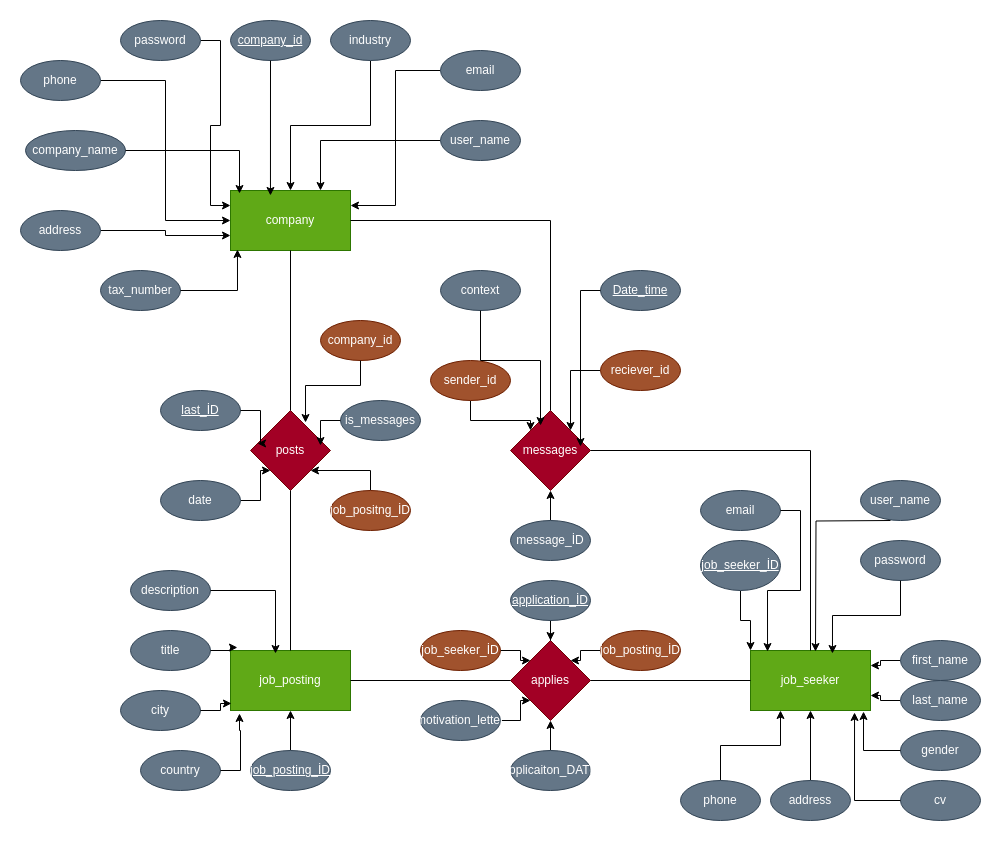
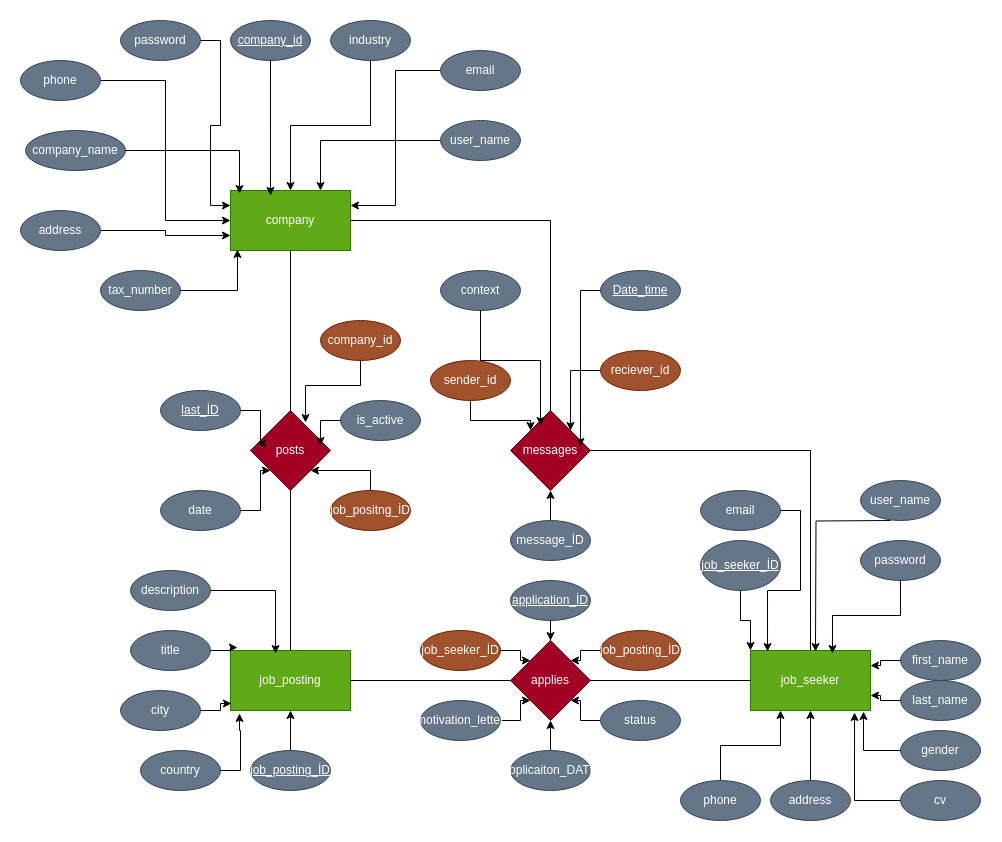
  <mxCell id="0" />
  <mxCell id="1" parent="0" />
  <mxCell id="2" value="company" style="rounded=0;whiteSpace=wrap;html=1;fillColor=#60a917;fontColor=#ffffff;strokeColor=#2D7600;" parent="1" vertex="1"><mxGeometry x="230" y="190" width="120" height="60" as="geometry" /></mxCell>
  <mxCell id="3" value="job_posting" style="rounded=0;whiteSpace=wrap;html=1;fillColor=#60a917;fontColor=#ffffff;strokeColor=#2D7600;" parent="1" vertex="1"><mxGeometry x="230" y="650" width="120" height="60" as="geometry" /></mxCell>
  <mxCell id="4" value="posts" style="rhombus;whiteSpace=wrap;html=1;fillColor=#a20025;fontColor=#ffffff;strokeColor=#6F0000;" parent="1" vertex="1"><mxGeometry x="250" y="410" width="80" height="80" as="geometry" /></mxCell>
  <mxCell id="5" value="job_seeker" style="rounded=0;whiteSpace=wrap;html=1;fillColor=#60a917;fontColor=#ffffff;strokeColor=#2D7600;" parent="1" vertex="1"><mxGeometry x="750" y="650" width="120" height="60" as="geometry" /></mxCell>
  <mxCell id="6" value="applies" style="rhombus;whiteSpace=wrap;html=1;fillColor=#a20025;fontColor=#ffffff;strokeColor=#6F0000;" parent="1" vertex="1"><mxGeometry x="510" y="640" width="80" height="80" as="geometry" /></mxCell>
  <mxCell id="7" value="" style="endArrow=none;html=1;rounded=0;entryX=0.5;entryY=1;entryDx=0;entryDy=0;exitX=0.5;exitY=0;exitDx=0;exitDy=0;" parent="1" source="4" target="2" edge="1"><mxGeometry width="50" height="50" relative="1" as="geometry"><mxPoint x="260" y="290" as="sourcePoint" /><mxPoint x="310" y="240" as="targetPoint" /></mxGeometry></mxCell>
  <mxCell id="8" value="" style="endArrow=none;html=1;rounded=0;entryX=0.5;entryY=1;entryDx=0;entryDy=0;exitX=0.5;exitY=0;exitDx=0;exitDy=0;" parent="1" source="3" target="4" edge="1"><mxGeometry width="50" height="50" relative="1" as="geometry"><mxPoint x="265" y="640" as="sourcePoint" /><mxPoint x="315" y="590" as="targetPoint" /></mxGeometry></mxCell>
  <mxCell id="9" value="" style="endArrow=none;html=1;rounded=0;exitX=1;exitY=0.5;exitDx=0;exitDy=0;entryX=0;entryY=0.5;entryDx=0;entryDy=0;" parent="1" source="3" target="6" edge="1"><mxGeometry width="50" height="50" relative="1" as="geometry"><mxPoint x="460" y="830" as="sourcePoint" /><mxPoint x="510" y="780" as="targetPoint" /></mxGeometry></mxCell>
  <mxCell id="10" value="" style="endArrow=none;html=1;rounded=0;exitX=1;exitY=0.5;exitDx=0;exitDy=0;entryX=0;entryY=0.5;entryDx=0;entryDy=0;" parent="1" source="6" target="5" edge="1"><mxGeometry width="50" height="50" relative="1" as="geometry"><mxPoint x="763.5" y="835" as="sourcePoint" /><mxPoint x="813.5" y="785" as="targetPoint" /></mxGeometry></mxCell>
  <mxCell id="11" value="messages" style="rhombus;whiteSpace=wrap;html=1;fillColor=#a20025;fontColor=#ffffff;strokeColor=#6F0000;" parent="1" vertex="1"><mxGeometry x="510" y="410" width="80" height="80" as="geometry" /></mxCell>
  <mxCell id="12" value="" style="endArrow=none;html=1;rounded=0;entryX=1;entryY=0.5;entryDx=0;entryDy=0;exitX=0.5;exitY=0;exitDx=0;exitDy=0;" parent="1" source="5" target="11" edge="1"><mxGeometry width="50" height="50" relative="1" as="geometry"><mxPoint x="960" y="490" as="sourcePoint" /><mxPoint x="1010" y="440" as="targetPoint" /><Array as="points"><mxPoint x="810" y="450" /></Array></mxGeometry></mxCell>
  <mxCell id="13" value="company_id" style="ellipse;whiteSpace=wrap;html=1;fontStyle=4;fillColor=#647687;fontColor=#ffffff;strokeColor=#314354;" parent="1" vertex="1"><mxGeometry x="230" y="20" width="80" height="40" as="geometry" /></mxCell>
  <mxCell id="14" style="edgeStyle=orthogonalEdgeStyle;rounded=0;orthogonalLoop=1;jettySize=auto;html=1;entryX=0.75;entryY=0;entryDx=0;entryDy=0;" parent="1" source="15" target="2" edge="1"><mxGeometry relative="1" as="geometry" /></mxCell>
  <mxCell id="15" value="user_name" style="ellipse;whiteSpace=wrap;html=1;fillColor=#647687;fontColor=#ffffff;strokeColor=#314354;" parent="1" vertex="1"><mxGeometry x="440" y="120" width="80" height="40" as="geometry" /></mxCell>
  <mxCell id="16" value="company_name" style="ellipse;whiteSpace=wrap;html=1;fillColor=#647687;fontColor=#ffffff;strokeColor=#314354;" parent="1" vertex="1"><mxGeometry x="25" y="130" width="100" height="40" as="geometry" /></mxCell>
  <mxCell id="17" style="edgeStyle=orthogonalEdgeStyle;rounded=0;orthogonalLoop=1;jettySize=auto;html=1;entryX=0;entryY=0.25;entryDx=0;entryDy=0;" parent="1" source="18" target="2" edge="1"><mxGeometry relative="1" as="geometry" /></mxCell>
  <mxCell id="18" value="password" style="ellipse;whiteSpace=wrap;html=1;fillColor=#647687;fontColor=#ffffff;strokeColor=#314354;" parent="1" vertex="1"><mxGeometry x="120" y="20" width="80" height="40" as="geometry" /></mxCell>
  <mxCell id="19" style="edgeStyle=orthogonalEdgeStyle;rounded=0;orthogonalLoop=1;jettySize=auto;html=1;entryX=0.5;entryY=0;entryDx=0;entryDy=0;" parent="1" source="20" target="2" edge="1"><mxGeometry relative="1" as="geometry" /></mxCell>
  <mxCell id="20" value="industry" style="ellipse;whiteSpace=wrap;html=1;fillColor=#647687;fontColor=#ffffff;strokeColor=#314354;" parent="1" vertex="1"><mxGeometry x="330" y="20" width="80" height="40" as="geometry" /></mxCell>
  <mxCell id="21" value="tax_number" style="ellipse;whiteSpace=wrap;html=1;fillColor=#647687;fontColor=#ffffff;strokeColor=#314354;" parent="1" vertex="1"><mxGeometry x="100" y="270" width="80" height="40" as="geometry" /></mxCell>
  <mxCell id="22" style="edgeStyle=orthogonalEdgeStyle;rounded=0;orthogonalLoop=1;jettySize=auto;html=1;entryX=0;entryY=0.75;entryDx=0;entryDy=0;" parent="1" source="23" target="2" edge="1"><mxGeometry relative="1" as="geometry" /></mxCell>
  <mxCell id="23" value="address" style="ellipse;whiteSpace=wrap;html=1;fillColor=#647687;fontColor=#ffffff;strokeColor=#314354;" parent="1" vertex="1"><mxGeometry x="20" y="210" width="80" height="40" as="geometry" /></mxCell>
  <mxCell id="24" style="edgeStyle=orthogonalEdgeStyle;rounded=0;orthogonalLoop=1;jettySize=auto;html=1;entryX=1;entryY=0.25;entryDx=0;entryDy=0;" parent="1" source="25" target="2" edge="1"><mxGeometry relative="1" as="geometry" /></mxCell>
  <mxCell id="25" value="email" style="ellipse;whiteSpace=wrap;html=1;fillColor=#647687;fontColor=#ffffff;strokeColor=#314354;" parent="1" vertex="1"><mxGeometry x="440" y="50" width="80" height="40" as="geometry" /></mxCell>
  <mxCell id="26" style="edgeStyle=orthogonalEdgeStyle;rounded=0;orthogonalLoop=1;jettySize=auto;html=1;entryX=0;entryY=0.5;entryDx=0;entryDy=0;" parent="1" source="27" target="2" edge="1"><mxGeometry relative="1" as="geometry" /></mxCell>
  <mxCell id="27" value="phone" style="ellipse;whiteSpace=wrap;html=1;fillColor=#647687;fontColor=#ffffff;strokeColor=#314354;" parent="1" vertex="1"><mxGeometry x="20" y="60" width="80" height="40" as="geometry" /></mxCell>
  <mxCell id="28" value="" style="endArrow=none;html=1;rounded=0;entryX=0.5;entryY=1;entryDx=0;entryDy=0;exitX=0.5;exitY=0;exitDx=0;exitDy=0;" parent="1" source="11" edge="1"><mxGeometry width="50" height="50" relative="1" as="geometry"><mxPoint x="610" y="380" as="sourcePoint" /><mxPoint x="350" y="220" as="targetPoint" /><Array as="points"><mxPoint x="550" y="220" /></Array></mxGeometry></mxCell>
  <mxCell id="29" style="edgeStyle=orthogonalEdgeStyle;rounded=0;orthogonalLoop=1;jettySize=auto;html=1;entryX=0.075;entryY=0.05;entryDx=0;entryDy=0;entryPerimeter=0;" parent="1" source="16" target="2" edge="1"><mxGeometry relative="1" as="geometry" /></mxCell>
  <mxCell id="30" style="edgeStyle=orthogonalEdgeStyle;rounded=0;orthogonalLoop=1;jettySize=auto;html=1;entryX=0.058;entryY=0.983;entryDx=0;entryDy=0;entryPerimeter=0;" parent="1" source="21" target="2" edge="1"><mxGeometry relative="1" as="geometry" /></mxCell>
  <mxCell id="31" style="edgeStyle=orthogonalEdgeStyle;rounded=0;orthogonalLoop=1;jettySize=auto;html=1;entryX=0.333;entryY=0.083;entryDx=0;entryDy=0;entryPerimeter=0;" parent="1" source="13" target="2" edge="1"><mxGeometry relative="1" as="geometry" /></mxCell>
  <mxCell id="32" value="Date_time" style="ellipse;whiteSpace=wrap;html=1;fillColor=#647687;fontColor=#ffffff;strokeColor=#314354;fontStyle=4" parent="1" vertex="1"><mxGeometry x="600" y="270" width="80" height="40" as="geometry" /></mxCell>
  <mxCell id="33" value="context" style="ellipse;whiteSpace=wrap;html=1;fillColor=#647687;fontColor=#ffffff;strokeColor=#314354;" parent="1" vertex="1"><mxGeometry x="440" y="270" width="80" height="40" as="geometry" /></mxCell>
  <mxCell id="34" style="edgeStyle=orthogonalEdgeStyle;rounded=0;orthogonalLoop=1;jettySize=auto;html=1;entryX=0.5;entryY=1;entryDx=0;entryDy=0;" parent="1" source="35" target="11" edge="1"><mxGeometry relative="1" as="geometry" /></mxCell>
  <mxCell id="35" value="message_İD" style="ellipse;whiteSpace=wrap;html=1;fillColor=#647687;fontColor=#ffffff;strokeColor=#314354;" parent="1" vertex="1"><mxGeometry x="510" y="520" width="80" height="40" as="geometry" /></mxCell>
  <mxCell id="36" style="edgeStyle=orthogonalEdgeStyle;rounded=0;orthogonalLoop=1;jettySize=auto;html=1;entryX=0;entryY=0;entryDx=0;entryDy=0;" parent="1" source="37" target="11" edge="1"><mxGeometry relative="1" as="geometry" /></mxCell>
  <mxCell id="37" value="sender_id" style="ellipse;whiteSpace=wrap;html=1;fillColor=#a0522d;strokeColor=#6D1F00;fontStyle=0;fontColor=#ffffff;" parent="1" vertex="1"><mxGeometry x="430" y="360" width="80" height="40" as="geometry" /></mxCell>
  <mxCell id="38" style="edgeStyle=orthogonalEdgeStyle;rounded=0;orthogonalLoop=1;jettySize=auto;html=1;entryX=1;entryY=0;entryDx=0;entryDy=0;" parent="1" source="39" target="11" edge="1"><mxGeometry relative="1" as="geometry" /></mxCell>
  <mxCell id="39" value="reciever_id" style="ellipse;whiteSpace=wrap;html=1;fillColor=#a0522d;fontColor=#ffffff;strokeColor=#6D1F00;" parent="1" vertex="1"><mxGeometry x="600" y="350" width="80" height="40" as="geometry" /></mxCell>
  <mxCell id="40" style="edgeStyle=orthogonalEdgeStyle;rounded=0;orthogonalLoop=1;jettySize=auto;html=1;entryX=0.875;entryY=0.45;entryDx=0;entryDy=0;entryPerimeter=0;" parent="1" source="32" target="11" edge="1"><mxGeometry relative="1" as="geometry" /></mxCell>
  <mxCell id="41" style="edgeStyle=orthogonalEdgeStyle;rounded=0;orthogonalLoop=1;jettySize=auto;html=1;entryX=0.375;entryY=0.188;entryDx=0;entryDy=0;entryPerimeter=0;" parent="1" source="33" target="11" edge="1"><mxGeometry relative="1" as="geometry" /></mxCell>
  <mxCell id="42" style="edgeStyle=orthogonalEdgeStyle;rounded=0;orthogonalLoop=1;jettySize=auto;html=1;entryX=0.5;entryY=1;entryDx=0;entryDy=0;" parent="1" source="43" target="5" edge="1"><mxGeometry relative="1" as="geometry" /></mxCell>
  <mxCell id="43" value="address" style="ellipse;whiteSpace=wrap;html=1;fillColor=#647687;fontColor=#ffffff;strokeColor=#314354;" parent="1" vertex="1"><mxGeometry x="770" y="780" width="80" height="40" as="geometry" /></mxCell>
  <mxCell id="44" value="gender" style="ellipse;whiteSpace=wrap;html=1;fillColor=#647687;fontColor=#ffffff;strokeColor=#314354;" parent="1" vertex="1"><mxGeometry x="900" y="730" width="80" height="40" as="geometry" /></mxCell>
  <mxCell id="45" style="edgeStyle=orthogonalEdgeStyle;rounded=0;orthogonalLoop=1;jettySize=auto;html=1;entryX=1;entryY=0.75;entryDx=0;entryDy=0;" parent="1" source="46" target="5" edge="1"><mxGeometry relative="1" as="geometry" /></mxCell>
  <mxCell id="46" value="last_name" style="ellipse;whiteSpace=wrap;html=1;fillColor=#647687;fontColor=#ffffff;strokeColor=#314354;" parent="1" vertex="1"><mxGeometry x="900" y="680" width="80" height="40" as="geometry" /></mxCell>
  <mxCell id="47" style="edgeStyle=orthogonalEdgeStyle;rounded=0;orthogonalLoop=1;jettySize=auto;html=1;entryX=1;entryY=0.25;entryDx=0;entryDy=0;" parent="1" source="48" target="5" edge="1"><mxGeometry relative="1" as="geometry" /></mxCell>
  <mxCell id="48" value="first_name" style="ellipse;whiteSpace=wrap;html=1;fillColor=#647687;fontColor=#ffffff;strokeColor=#314354;" parent="1" vertex="1"><mxGeometry x="900" y="640" width="80" height="40" as="geometry" /></mxCell>
  <mxCell id="49" value="password" style="ellipse;whiteSpace=wrap;html=1;fillColor=#647687;fontColor=#ffffff;strokeColor=#314354;" parent="1" vertex="1"><mxGeometry x="860" y="540" width="80" height="40" as="geometry" /></mxCell>
  <mxCell id="50" value="user_name" style="ellipse;whiteSpace=wrap;html=1;fillColor=#647687;fontColor=#ffffff;strokeColor=#314354;" parent="1" vertex="1"><mxGeometry x="860" y="480" width="80" height="40" as="geometry" /></mxCell>
  <mxCell id="51" style="edgeStyle=orthogonalEdgeStyle;rounded=0;orthogonalLoop=1;jettySize=auto;html=1;entryX=0;entryY=0;entryDx=0;entryDy=0;" parent="1" source="52" target="5" edge="1"><mxGeometry relative="1" as="geometry" /></mxCell>
  <mxCell id="52" value="job_seeker_İD" style="ellipse;whiteSpace=wrap;html=1;fontStyle=4;fillColor=#647687;fontColor=#ffffff;strokeColor=#314354;" parent="1" vertex="1"><mxGeometry x="700" y="540" width="80" height="50" as="geometry" /></mxCell>
  <mxCell id="53" style="edgeStyle=orthogonalEdgeStyle;rounded=0;orthogonalLoop=1;jettySize=auto;html=1;entryX=0.25;entryY=1;entryDx=0;entryDy=0;" parent="1" source="54" target="5" edge="1"><mxGeometry relative="1" as="geometry" /></mxCell>
  <mxCell id="54" value="phone" style="ellipse;whiteSpace=wrap;html=1;fillColor=#647687;fontColor=#ffffff;strokeColor=#314354;" parent="1" vertex="1"><mxGeometry x="680" y="780" width="80" height="40" as="geometry" /></mxCell>
  <mxCell id="55" value="email" style="ellipse;whiteSpace=wrap;html=1;fillColor=#647687;fontColor=#ffffff;strokeColor=#314354;" parent="1" vertex="1"><mxGeometry x="700" y="490" width="80" height="40" as="geometry" /></mxCell>
  <mxCell id="56" value="cv" style="ellipse;whiteSpace=wrap;html=1;fillColor=#647687;fontColor=#ffffff;strokeColor=#314354;" parent="1" vertex="1"><mxGeometry x="900" y="780" width="80" height="40" as="geometry" /></mxCell>
  <mxCell id="57" style="edgeStyle=orthogonalEdgeStyle;rounded=0;orthogonalLoop=1;jettySize=auto;html=1;entryX=0.142;entryY=0.017;entryDx=0;entryDy=0;entryPerimeter=0;exitX=1;exitY=0.5;exitDx=0;exitDy=0;" parent="1" source="55" target="5" edge="1"><mxGeometry relative="1" as="geometry"><mxPoint x="790" y="580" as="sourcePoint" /></mxGeometry></mxCell>
  <mxCell id="58" style="edgeStyle=orthogonalEdgeStyle;rounded=0;orthogonalLoop=1;jettySize=auto;html=1;entryX=0.625;entryY=0.017;entryDx=0;entryDy=0;entryPerimeter=0;" parent="1" edge="1"><mxGeometry relative="1" as="geometry"><mxPoint x="890" y="520" as="sourcePoint" /><mxPoint x="815" y="651.02" as="targetPoint" /></mxGeometry></mxCell>
  <mxCell id="59" style="edgeStyle=orthogonalEdgeStyle;rounded=0;orthogonalLoop=1;jettySize=auto;html=1;entryX=0.683;entryY=0.05;entryDx=0;entryDy=0;entryPerimeter=0;" parent="1" source="49" target="5" edge="1"><mxGeometry relative="1" as="geometry" /></mxCell>
  <mxCell id="60" style="edgeStyle=orthogonalEdgeStyle;rounded=0;orthogonalLoop=1;jettySize=auto;html=1;entryX=0.942;entryY=1.017;entryDx=0;entryDy=0;entryPerimeter=0;" parent="1" source="44" target="5" edge="1"><mxGeometry relative="1" as="geometry" /></mxCell>
  <mxCell id="61" style="edgeStyle=orthogonalEdgeStyle;rounded=0;orthogonalLoop=1;jettySize=auto;html=1;entryX=0.867;entryY=1.033;entryDx=0;entryDy=0;entryPerimeter=0;" parent="1" source="56" target="5" edge="1"><mxGeometry relative="1" as="geometry" /></mxCell>
  <mxCell id="62" value="title" style="ellipse;whiteSpace=wrap;html=1;fillColor=#647687;fontColor=#ffffff;strokeColor=#314354;" parent="1" vertex="1"><mxGeometry x="130" y="630" width="80" height="40" as="geometry" /></mxCell>
  <mxCell id="63" value="description" style="ellipse;whiteSpace=wrap;html=1;fillColor=#647687;fontColor=#ffffff;strokeColor=#314354;" parent="1" vertex="1"><mxGeometry x="130" y="570" width="80" height="40" as="geometry" /></mxCell>
  <mxCell id="64" value="country" style="ellipse;whiteSpace=wrap;html=1;fillColor=#647687;fontColor=#ffffff;strokeColor=#314354;" parent="1" vertex="1"><mxGeometry x="140" y="750" width="80" height="40" as="geometry" /></mxCell>
  <mxCell id="65" value="city" style="ellipse;whiteSpace=wrap;html=1;fillColor=#647687;fontColor=#ffffff;strokeColor=#314354;" parent="1" vertex="1"><mxGeometry x="120" y="690" width="80" height="40" as="geometry" /></mxCell>
  <mxCell id="66" style="edgeStyle=orthogonalEdgeStyle;rounded=0;orthogonalLoop=1;jettySize=auto;html=1;entryX=0.5;entryY=1;entryDx=0;entryDy=0;" parent="1" source="67" target="3" edge="1"><mxGeometry relative="1" as="geometry" /></mxCell>
  <mxCell id="67" value="job_posting_İD" style="ellipse;whiteSpace=wrap;html=1;fillColor=#647687;fontColor=#ffffff;strokeColor=#314354;fontStyle=4" parent="1" vertex="1"><mxGeometry x="250" y="750" width="80" height="40" as="geometry" /></mxCell>
  <mxCell id="68" style="edgeStyle=orthogonalEdgeStyle;rounded=0;orthogonalLoop=1;jettySize=auto;html=1;entryX=0.375;entryY=0.05;entryDx=0;entryDy=0;entryPerimeter=0;" parent="1" source="63" target="3" edge="1"><mxGeometry relative="1" as="geometry" /></mxCell>
  <mxCell id="69" style="edgeStyle=orthogonalEdgeStyle;rounded=0;orthogonalLoop=1;jettySize=auto;html=1;entryX=0.058;entryY=-0.05;entryDx=0;entryDy=0;entryPerimeter=0;" parent="1" source="62" target="3" edge="1"><mxGeometry relative="1" as="geometry" /></mxCell>
  <mxCell id="70" style="edgeStyle=orthogonalEdgeStyle;rounded=0;orthogonalLoop=1;jettySize=auto;html=1;entryX=0.008;entryY=0.883;entryDx=0;entryDy=0;entryPerimeter=0;" parent="1" source="65" target="3" edge="1"><mxGeometry relative="1" as="geometry" /></mxCell>
  <mxCell id="71" style="edgeStyle=orthogonalEdgeStyle;rounded=0;orthogonalLoop=1;jettySize=auto;html=1;entryX=0.075;entryY=1.05;entryDx=0;entryDy=0;entryPerimeter=0;" parent="1" source="64" target="3" edge="1"><mxGeometry relative="1" as="geometry" /></mxCell>
- <mxCell id="72" value="is_messages" style="ellipse;whiteSpace=wrap;html=1;fillColor=#647687;fontColor=#ffffff;strokeColor=#314354;" parent="1" vertex="1"><mxGeometry x="340" y="400" width="80" height="40" as="geometry" /></mxCell>
+ <mxCell id="72" value="is_active" style="ellipse;whiteSpace=wrap;html=1;fillColor=#647687;fontColor=#ffffff;strokeColor=#314354;" parent="1" vertex="1"><mxGeometry x="340" y="400" width="80" height="40" as="geometry" /></mxCell>
  <mxCell id="73" style="edgeStyle=orthogonalEdgeStyle;rounded=0;orthogonalLoop=1;jettySize=auto;html=1;entryX=1;entryY=1;entryDx=0;entryDy=0;" parent="1" source="74" target="4" edge="1"><mxGeometry relative="1" as="geometry" /></mxCell>
  <mxCell id="74" value="job_positng_İD" style="ellipse;whiteSpace=wrap;html=1;fillColor=#a0522d;fontColor=#ffffff;strokeColor=#6D1F00;" parent="1" vertex="1"><mxGeometry x="330" y="490" width="80" height="40" as="geometry" /></mxCell>
  <mxCell id="75" value="company_id" style="ellipse;whiteSpace=wrap;html=1;fillColor=#a0522d;fontColor=#ffffff;strokeColor=#6D1F00;" parent="1" vertex="1"><mxGeometry x="320" y="320" width="80" height="40" as="geometry" /></mxCell>
  <mxCell id="76" style="edgeStyle=orthogonalEdgeStyle;rounded=0;orthogonalLoop=1;jettySize=auto;html=1;entryX=0;entryY=1;entryDx=0;entryDy=0;" parent="1" source="77" target="4" edge="1"><mxGeometry relative="1" as="geometry" /></mxCell>
- <mxCell id="77" value="date" style="ellipse;whiteSpace=wrap;html=1;fillColor=#647687;fontColor=#ffffff;strokeColor=#314354;" parent="1" vertex="1"><mxGeometry x="160" y="480" width="80" height="40" as="geometry" /></mxCell>
+ <mxCell id="77" value="date" style="ellipse;whiteSpace=wrap;html=1;fillColor=#647687;fontColor=#ffffff;strokeColor=#314354;" parent="1" vertex="1"><mxGeometry x="160" y="490" width="80" height="40" as="geometry" /></mxCell>
  <mxCell id="78" value="last_İD" style="ellipse;whiteSpace=wrap;html=1;fillColor=#647687;fontColor=#ffffff;strokeColor=#314354;fontStyle=4" parent="1" vertex="1"><mxGeometry x="160" y="390" width="80" height="40" as="geometry" /></mxCell>
  <mxCell id="79" style="edgeStyle=orthogonalEdgeStyle;rounded=0;orthogonalLoop=1;jettySize=auto;html=1;entryX=0.688;entryY=0.15;entryDx=0;entryDy=0;entryPerimeter=0;" parent="1" source="75" target="4" edge="1"><mxGeometry relative="1" as="geometry" /></mxCell>
  <mxCell id="80" style="edgeStyle=orthogonalEdgeStyle;rounded=0;orthogonalLoop=1;jettySize=auto;html=1;entryX=0.875;entryY=0.438;entryDx=0;entryDy=0;entryPerimeter=0;" parent="1" source="72" target="4" edge="1"><mxGeometry relative="1" as="geometry" /></mxCell>
  <mxCell id="81" style="edgeStyle=orthogonalEdgeStyle;rounded=0;orthogonalLoop=1;jettySize=auto;html=1;entryX=0.088;entryY=0.413;entryDx=0;entryDy=0;entryPerimeter=0;" parent="1" source="78" target="4" edge="1"><mxGeometry relative="1" as="geometry" /></mxCell>
  <mxCell id="82" style="edgeStyle=orthogonalEdgeStyle;rounded=0;orthogonalLoop=1;jettySize=auto;html=1;entryX=0;entryY=0;entryDx=0;entryDy=0;" parent="1" source="83" target="6" edge="1"><mxGeometry relative="1" as="geometry" /></mxCell>
  <mxCell id="83" value="job_seeker_İD" style="ellipse;whiteSpace=wrap;html=1;fillColor=#a0522d;fontColor=#ffffff;strokeColor=#6D1F00;" parent="1" vertex="1"><mxGeometry x="420" y="630" width="80" height="40" as="geometry" /></mxCell>
  <mxCell id="84" style="edgeStyle=orthogonalEdgeStyle;rounded=0;orthogonalLoop=1;jettySize=auto;html=1;entryX=0.5;entryY=0;entryDx=0;entryDy=0;" parent="1" source="85" target="6" edge="1"><mxGeometry relative="1" as="geometry" /></mxCell>
  <mxCell id="85" value="application_İD" style="ellipse;whiteSpace=wrap;html=1;fillColor=#647687;fontColor=#ffffff;strokeColor=#314354;fontStyle=4" parent="1" vertex="1"><mxGeometry x="510" y="580" width="80" height="40" as="geometry" /></mxCell>
  <mxCell id="86" style="edgeStyle=orthogonalEdgeStyle;rounded=0;orthogonalLoop=1;jettySize=auto;html=1;entryX=1;entryY=0;entryDx=0;entryDy=0;" parent="1" source="87" target="6" edge="1"><mxGeometry relative="1" as="geometry" /></mxCell>
  <mxCell id="87" value="job_posting_İD" style="ellipse;whiteSpace=wrap;html=1;fillColor=#a0522d;fontColor=#ffffff;strokeColor=#6D1F00;" parent="1" vertex="1"><mxGeometry x="600" y="630" width="80" height="40" as="geometry" /></mxCell>
  <mxCell id="88" style="edgeStyle=orthogonalEdgeStyle;rounded=0;orthogonalLoop=1;jettySize=auto;html=1;entryX=0.5;entryY=1;entryDx=0;entryDy=0;" parent="1" source="89" target="6" edge="1"><mxGeometry relative="1" as="geometry" /></mxCell>
  <mxCell id="89" value="applicaiton_DATE" style="ellipse;whiteSpace=wrap;html=1;fillColor=#647687;fontColor=#ffffff;strokeColor=#314354;" parent="1" vertex="1"><mxGeometry x="510" y="750" width="80" height="40" as="geometry" /></mxCell>
+ <mxCell id="90" style="edgeStyle=orthogonalEdgeStyle;rounded=0;orthogonalLoop=1;jettySize=auto;html=1;entryX=1;entryY=1;entryDx=0;entryDy=0;" parent="1" source="91" target="6" edge="1"><mxGeometry relative="1" as="geometry" /></mxCell>
+ <mxCell id="91" value="status" style="ellipse;whiteSpace=wrap;html=1;fillColor=#647687;fontColor=#ffffff;strokeColor=#314354;" parent="1" vertex="1"><mxGeometry x="600" y="700" width="80" height="40" as="geometry" /></mxCell>
  <mxCell id="92" style="edgeStyle=orthogonalEdgeStyle;rounded=0;orthogonalLoop=1;jettySize=auto;html=1;entryX=0;entryY=1;entryDx=0;entryDy=0;" parent="1" source="93" target="6" edge="1"><mxGeometry relative="1" as="geometry" /></mxCell>
  <mxCell id="93" value="motivation_letter" style="ellipse;whiteSpace=wrap;html=1;fillColor=#647687;fontColor=#ffffff;strokeColor=#314354;" parent="1" vertex="1"><mxGeometry x="420" y="700" width="80" height="40" as="geometry" /></mxCell>
